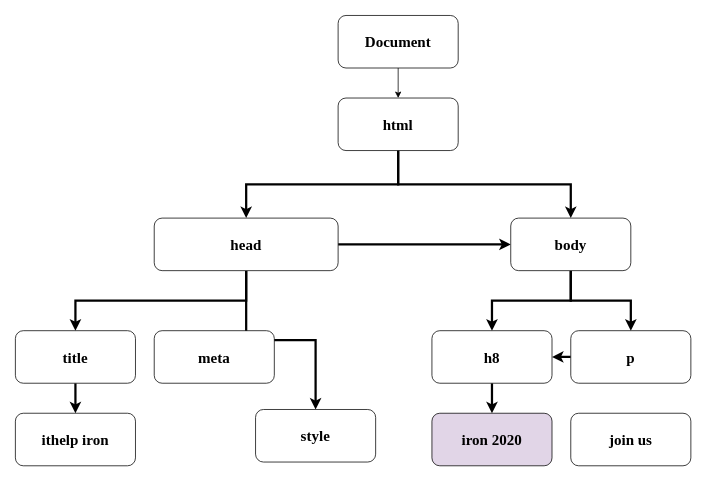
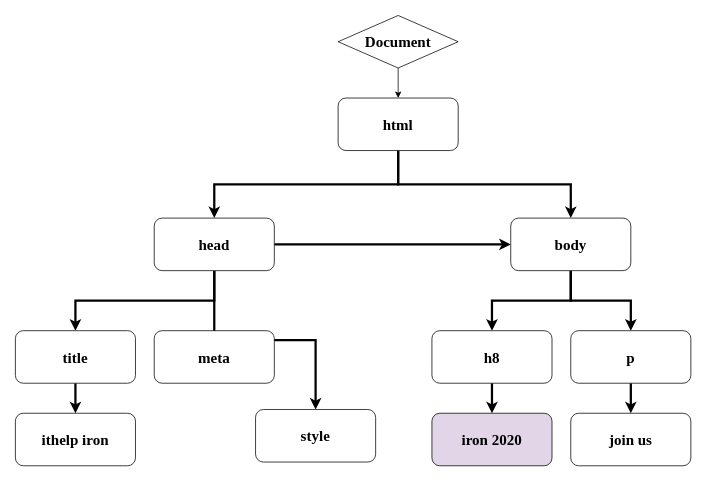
  <mxCell id="0" />
  <mxCell id="1" parent="0" />
  <mxCell id="2" style="edgeStyle=orthogonalEdgeStyle;rounded=0;orthogonalLoop=1;jettySize=auto;html=1;exitX=0.5;exitY=1;exitDx=0;exitDy=0;entryX=0.5;entryY=0;entryDx=0;entryDy=0;strokeWidth=3;" parent="1" source="4" target="15" edge="1"><mxGeometry relative="1" as="geometry" /></mxCell>
  <mxCell id="3" style="edgeStyle=orthogonalEdgeStyle;rounded=0;orthogonalLoop=1;jettySize=auto;html=1;exitX=0.5;exitY=1;exitDx=0;exitDy=0;entryX=0.5;entryY=0;entryDx=0;entryDy=0;strokeWidth=3;" parent="1" source="4" target="8" edge="1"><mxGeometry relative="1" as="geometry" /></mxCell>
  <mxCell id="4" value="&lt;span style=&quot;font-size: 20px&quot;&gt;html&lt;br&gt;&lt;/span&gt;" style="rounded=1;whiteSpace=wrap;html=1;fontFamily=微軟正黑體;fontSize=24;fontStyle=1;" parent="1" vertex="1"><mxGeometry x="450" y="130" width="160" height="70" as="geometry" /></mxCell>
  <mxCell id="5" value="" style="edgeStyle=orthogonalEdgeStyle;rounded=0;orthogonalLoop=1;jettySize=auto;html=1;strokeWidth=3;exitX=0.5;exitY=1;exitDx=0;exitDy=0;" edge="1" parent="1" source="8" target="11"><mxGeometry relative="1" as="geometry" /></mxCell>
  <mxCell id="6" style="edgeStyle=orthogonalEdgeStyle;rounded=0;orthogonalLoop=1;jettySize=auto;html=1;strokeWidth=3;" edge="1" parent="1" source="8" target="15"><mxGeometry relative="1" as="geometry" /></mxCell>
  <mxCell id="7" style="edgeStyle=orthogonalEdgeStyle;rounded=0;orthogonalLoop=1;jettySize=auto;html=1;exitX=0.5;exitY=1;exitDx=0;exitDy=0;entryX=0.5;entryY=0;entryDx=0;entryDy=0;strokeWidth=3;" edge="1" parent="1" source="8" target="21"><mxGeometry relative="1" as="geometry" /></mxCell>
- <mxCell id="8" value="&lt;span style=&quot;font-size: 20px&quot;&gt;head&lt;br&gt;&lt;/span&gt;" style="rounded=1;whiteSpace=wrap;html=1;fontFamily=微軟正黑體;fontSize=24;fontStyle=1;" parent="1" vertex="1"><mxGeometry x="205" y="290" width="245" height="70" as="geometry" /></mxCell>
+ <mxCell id="8" value="&lt;span style=&quot;font-size: 20px&quot;&gt;head&lt;br&gt;&lt;/span&gt;" style="rounded=1;whiteSpace=wrap;html=1;fontFamily=微軟正黑體;fontSize=24;fontStyle=1;" parent="1" vertex="1"><mxGeometry x="205" y="290" width="160" height="70" as="geometry" /></mxCell>
  <mxCell id="9" value="&lt;span style=&quot;font-size: 20px&quot;&gt;meta&lt;br&gt;&lt;/span&gt;" style="rounded=1;whiteSpace=wrap;html=1;fontFamily=微軟正黑體;fontSize=24;fontStyle=1;" vertex="1" parent="1"><mxGeometry x="205" y="440" width="160" height="70" as="geometry" /></mxCell>
  <mxCell id="10" value="" style="edgeStyle=orthogonalEdgeStyle;rounded=0;orthogonalLoop=1;jettySize=auto;html=1;strokeWidth=3;" edge="1" parent="1" source="11" target="12"><mxGeometry relative="1" as="geometry" /></mxCell>
  <mxCell id="11" value="&lt;span style=&quot;font-size: 20px&quot;&gt;title&lt;br&gt;&lt;/span&gt;" style="rounded=1;whiteSpace=wrap;html=1;fontFamily=微軟正黑體;fontSize=24;fontStyle=1;" vertex="1" parent="1"><mxGeometry x="20" y="440" width="160" height="70" as="geometry" /></mxCell>
  <mxCell id="12" value="&lt;span style=&quot;font-size: 20px&quot;&gt;ithelp iron&lt;br&gt;&lt;/span&gt;" style="rounded=1;whiteSpace=wrap;html=1;fontFamily=微軟正黑體;fontSize=24;fontStyle=1;" vertex="1" parent="1"><mxGeometry x="20" y="550" width="160" height="70" as="geometry" /></mxCell>
  <mxCell id="13" value="" style="edgeStyle=orthogonalEdgeStyle;rounded=0;orthogonalLoop=1;jettySize=auto;html=1;strokeWidth=3;" edge="1" parent="1" source="15" target="17"><mxGeometry relative="1" as="geometry" /></mxCell>
  <mxCell id="14" style="edgeStyle=orthogonalEdgeStyle;rounded=0;orthogonalLoop=1;jettySize=auto;html=1;entryX=0.5;entryY=0;entryDx=0;entryDy=0;strokeWidth=3;" edge="1" parent="1" source="15" target="23"><mxGeometry relative="1" as="geometry" /></mxCell>
  <mxCell id="15" value="&lt;span style=&quot;font-size: 20px&quot;&gt;body&lt;br&gt;&lt;/span&gt;" style="rounded=1;whiteSpace=wrap;html=1;fontFamily=微軟正黑體;fontSize=24;fontStyle=1;" parent="1" vertex="1"><mxGeometry x="680" y="290" width="160" height="70" as="geometry" /></mxCell>
  <mxCell id="16" value="" style="edgeStyle=orthogonalEdgeStyle;rounded=0;orthogonalLoop=1;jettySize=auto;html=1;strokeWidth=3;" edge="1" parent="1" source="17" target="18"><mxGeometry relative="1" as="geometry" /></mxCell>
  <mxCell id="17" value="&lt;span style=&quot;font-size: 20px&quot;&gt;h8&lt;br&gt;&lt;/span&gt;" style="rounded=1;whiteSpace=wrap;html=1;fontFamily=微軟正黑體;fontSize=24;fontStyle=1;" vertex="1" parent="1"><mxGeometry x="575" y="440" width="160" height="70" as="geometry" /></mxCell>
  <mxCell id="18" value="&lt;span style=&quot;font-size: 20px&quot;&gt;iron 2020&lt;br&gt;&lt;/span&gt;" style="rounded=1;whiteSpace=wrap;html=1;fontFamily=微軟正黑體;fontSize=24;fontStyle=1;fillColor=#e1d5e7;" vertex="1" parent="1"><mxGeometry x="575" y="550" width="160" height="70" as="geometry" /></mxCell>
  <mxCell id="19" style="edgeStyle=orthogonalEdgeStyle;rounded=0;orthogonalLoop=1;jettySize=auto;html=1;exitX=0.5;exitY=1;exitDx=0;exitDy=0;entryX=0.5;entryY=0;entryDx=0;entryDy=0;" edge="1" parent="1" source="20" target="4"><mxGeometry relative="1" as="geometry" /></mxCell>
- <mxCell id="20" value="&lt;span style=&quot;font-size: 20px&quot;&gt;Document&lt;br&gt;&lt;/span&gt;" style="rounded=1;whiteSpace=wrap;html=1;fontFamily=微軟正黑體;fontSize=24;fontStyle=1;" vertex="1" parent="1"><mxGeometry x="450" y="20" width="160" height="70" as="geometry" /></mxCell>
+ <mxCell id="20" value="&lt;span style=&quot;font-size: 20px&quot;&gt;Document&lt;br&gt;&lt;/span&gt;" style="rhombus;whiteSpace=wrap;html=1;fontFamily=微軟正黑體;fontSize=24;fontStyle=1;" vertex="1" parent="1"><mxGeometry x="450" y="20" width="160" height="70" as="geometry" /></mxCell>
  <mxCell id="21" value="&lt;span style=&quot;font-size: 20px&quot;&gt;style&lt;br&gt;&lt;/span&gt;" style="rounded=1;whiteSpace=wrap;html=1;fontFamily=微軟正黑體;fontSize=24;fontStyle=1;" vertex="1" parent="1"><mxGeometry x="340" y="545" width="160" height="70" as="geometry" /></mxCell>
- <mxCell id="22" value="" style="edgeStyle=orthogonalEdgeStyle;rounded=0;orthogonalLoop=1;jettySize=auto;html=1;strokeWidth=3;" edge="1" parent="1" source="23" target="17"><mxGeometry relative="1" as="geometry" /></mxCell>
+ <mxCell id="22" value="" style="edgeStyle=orthogonalEdgeStyle;rounded=0;orthogonalLoop=1;jettySize=auto;html=1;strokeWidth=3;" edge="1" parent="1" source="23" target="24"><mxGeometry relative="1" as="geometry" /></mxCell>
  <mxCell id="23" value="&lt;span style=&quot;font-size: 20px&quot;&gt;p&lt;br&gt;&lt;/span&gt;" style="rounded=1;whiteSpace=wrap;html=1;fontFamily=微軟正黑體;fontSize=24;fontStyle=1;" vertex="1" parent="1"><mxGeometry x="760" y="440" width="160" height="70" as="geometry" /></mxCell>
  <mxCell id="24" value="&lt;span style=&quot;font-size: 20px&quot;&gt;join us&lt;br&gt;&lt;/span&gt;" style="rounded=1;whiteSpace=wrap;html=1;fontFamily=微軟正黑體;fontSize=24;fontStyle=1;" vertex="1" parent="1"><mxGeometry x="760" y="550" width="160" height="70" as="geometry" /></mxCell>
